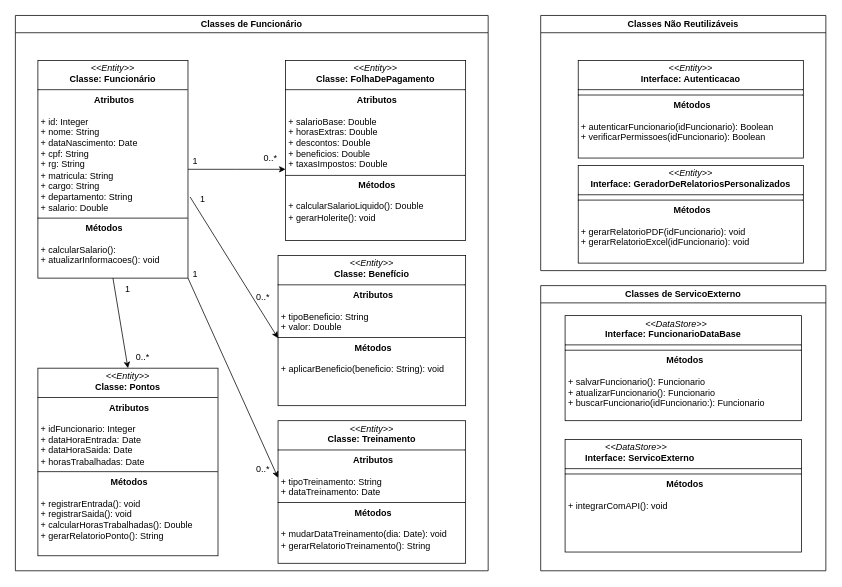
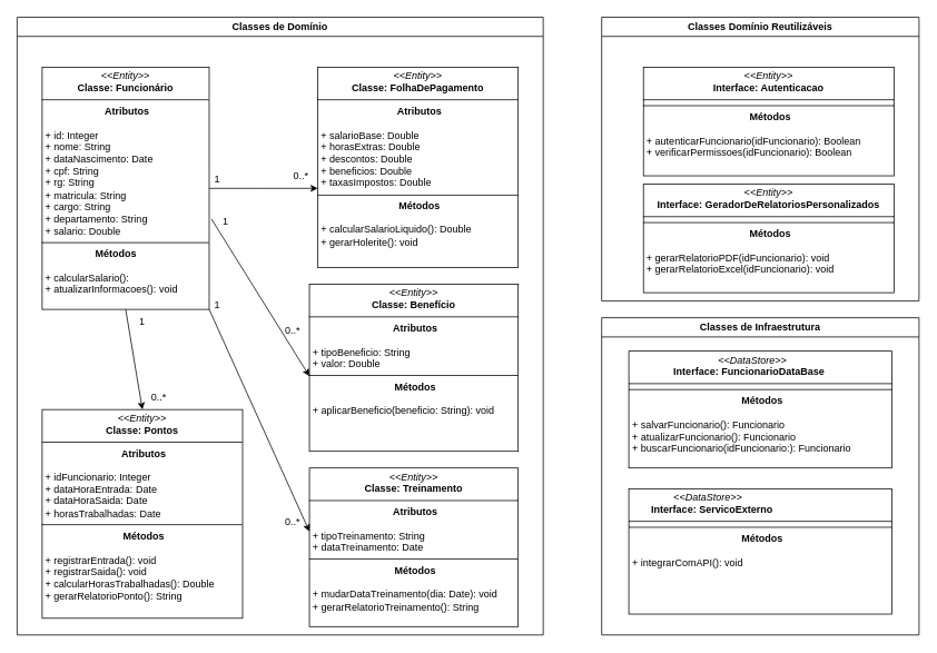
  <mxCell id="0" />
  <mxCell id="1" parent="0" />
  <mxCell id="2" value="" style="edgeStyle=orthogonalEdgeStyle;rounded=0;orthogonalLoop=1;jettySize=auto;html=1;" edge="1" parent="1" source="3"><mxGeometry relative="1" as="geometry"><mxPoint x="380" y="225" as="targetPoint" /></mxGeometry></mxCell>
  <mxCell id="3" value="&lt;p style=&quot;margin:0px;margin-top:4px;text-align:center;&quot;&gt;&lt;i&gt;&amp;lt;&amp;lt;Entity&amp;gt;&amp;gt;&lt;/i&gt;&lt;br&gt;&lt;b&gt;Classe: Funcionário&lt;/b&gt;&lt;br&gt;&lt;/p&gt;&lt;hr size=&quot;1&quot; style=&quot;border-style:solid;&quot;&gt;&lt;p align=&quot;center&quot; style=&quot;margin:0px;margin-left:4px;&quot;&gt;&lt;b&gt;Atributos&lt;/b&gt;&lt;/p&gt;&lt;p align=&quot;center&quot; style=&quot;margin:0px;margin-left:4px;&quot;&gt;&lt;b&gt;&lt;br&gt;&lt;/b&gt;&lt;/p&gt;&lt;p style=&quot;margin:0px;margin-left:4px;&quot;&gt;+ id: Integer&lt;br&gt;&lt;/p&gt;&lt;p style=&quot;margin:0px;margin-left:4px;&quot;&gt;+ nome: String&lt;/p&gt;&lt;p style=&quot;margin:0px;margin-left:4px;&quot;&gt;+ dataNascimento: Date&lt;/p&gt;&lt;p style=&quot;margin:0px;margin-left:4px;&quot;&gt;+ cpf: String&lt;/p&gt;&lt;p style=&quot;margin:0px;margin-left:4px;&quot;&gt;+ rg: String&lt;/p&gt;&lt;p style=&quot;margin:0px;margin-left:4px;&quot;&gt;+ matricula: String&lt;/p&gt;&lt;p style=&quot;margin:0px;margin-left:4px;&quot;&gt;+ cargo: String&lt;/p&gt;&lt;p style=&quot;margin:0px;margin-left:4px;&quot;&gt;+ departamento: String&lt;br&gt;+ salario: Double&lt;br&gt;&lt;/p&gt;&lt;hr size=&quot;1&quot; style=&quot;border-style:solid;&quot;&gt;&lt;p style=&quot;margin:0px;margin-left:4px;&quot;&gt;&lt;span style=&quot;white-space: pre;&quot;&gt;&#09;&lt;/span&gt;&lt;span style=&quot;white-space: pre;&quot;&gt;&#09;  &lt;/span&gt;&lt;b&gt;Métodos&lt;/b&gt;&lt;/p&gt;&lt;p style=&quot;margin:0px;margin-left:4px;&quot;&gt;&lt;br&gt;&lt;/p&gt;&lt;p style=&quot;margin:0px;margin-left:4px;&quot;&gt;+ calcularSalario():&lt;/p&gt;&lt;p style=&quot;margin:0px;margin-left:4px;&quot;&gt;+ atualizarInformacoes(): void&lt;/p&gt;" style="verticalAlign=top;align=left;overflow=fill;html=1;whiteSpace=wrap;" vertex="1" parent="1"><mxGeometry x="50" y="80" width="200" height="290" as="geometry" /></mxCell>
  <mxCell id="4" value="&lt;p style=&quot;margin:0px;margin-top:4px;text-align:center;&quot;&gt;&lt;i&gt;&amp;lt;&amp;lt;Entity&amp;gt;&amp;gt;&lt;/i&gt;&lt;br&gt;&lt;b&gt;Classe: FolhaDePagamento&lt;/b&gt;&lt;/p&gt;&lt;hr size=&quot;1&quot; style=&quot;border-style:solid;&quot;&gt;&lt;p align=&quot;center&quot; style=&quot;margin:0px;margin-left:4px;&quot;&gt;&lt;b&gt;Atributos&lt;/b&gt;&lt;/p&gt;&lt;p style=&quot;margin:0px;margin-left:4px;&quot;&gt;&lt;br&gt;&lt;/p&gt;&lt;p style=&quot;margin:0px;margin-left:4px;&quot;&gt;+&amp;nbsp;salarioBase: Double&lt;/p&gt;&lt;p style=&quot;margin:0px;margin-left:4px;&quot;&gt;+&amp;nbsp;horasExtras: Double&lt;/p&gt;&lt;p style=&quot;margin:0px;margin-left:4px;&quot;&gt;+&amp;nbsp;descontos: Double&lt;/p&gt;&lt;p style=&quot;margin:0px;margin-left:4px;&quot;&gt;+&amp;nbsp;beneficios: Double&lt;/p&gt;&lt;p style=&quot;margin:0px;margin-left:4px;&quot;&gt;+ taxasImpostos: Double&lt;br&gt;&lt;/p&gt;&lt;hr size=&quot;1&quot; style=&quot;border-style:solid;&quot;&gt;&lt;p align=&quot;center&quot; style=&quot;margin:0px;margin-left:4px;&quot;&gt;&lt;b&gt;Métodos&lt;/b&gt;&lt;/p&gt;&lt;p style=&quot;margin:0px;margin-left:4px;&quot;&gt;&lt;br&gt;&lt;/p&gt;&lt;p style=&quot;margin:0px;margin-left:4px;&quot;&gt;+&amp;nbsp;calcularSalarioLiquido(): Double&lt;br&gt;&lt;/p&gt;&lt;p style=&quot;margin:0px;margin-left:4px;&quot;&gt;+&amp;nbsp;gerarHolerite(): void&lt;/p&gt;" style="verticalAlign=top;align=left;overflow=fill;html=1;whiteSpace=wrap;" vertex="1" parent="1"><mxGeometry x="380" y="80" width="240" height="240" as="geometry" /></mxCell>
  <mxCell id="5" value="&lt;p style=&quot;margin:0px;margin-top:4px;text-align:center;&quot;&gt;&lt;i&gt;&amp;lt;&amp;lt;Entity&amp;gt;&amp;gt;&lt;/i&gt;&lt;br&gt;&lt;b&gt;Classe: Benefício&lt;/b&gt;&lt;/p&gt;&lt;hr size=&quot;1&quot; style=&quot;border-style:solid;&quot;&gt;&lt;p align=&quot;center&quot; style=&quot;margin:0px;margin-left:4px;&quot;&gt;&lt;b&gt;Atributos&lt;/b&gt;&lt;/p&gt;&lt;p style=&quot;margin:0px;margin-left:4px;&quot;&gt;&lt;br&gt;&lt;/p&gt;&lt;p style=&quot;margin:0px;margin-left:4px;&quot;&gt;+ tipoBeneficio: String&lt;/p&gt;&lt;p style=&quot;margin:0px;margin-left:4px;&quot;&gt;+ valor: Double&lt;/p&gt;&lt;hr size=&quot;1&quot; style=&quot;border-style:solid;&quot;&gt;&lt;p align=&quot;center&quot; style=&quot;margin:0px;margin-left:4px;&quot;&gt;&lt;b&gt;Métodos&lt;/b&gt;&lt;/p&gt;&lt;p style=&quot;margin:0px;margin-left:4px;&quot;&gt;&lt;br&gt;&lt;/p&gt;&lt;p style=&quot;margin:0px;margin-left:4px;&quot;&gt;+ aplicarBeneficio(beneficio: String): void&lt;/p&gt;" style="verticalAlign=top;align=left;overflow=fill;html=1;whiteSpace=wrap;" vertex="1" parent="1"><mxGeometry x="370" y="340" width="250" height="200" as="geometry" /></mxCell>
  <mxCell id="6" value="1" style="text;html=1;align=center;verticalAlign=middle;whiteSpace=wrap;rounded=0;" vertex="1" parent="1"><mxGeometry x="250" y="210" width="20" height="10" as="geometry" /></mxCell>
  <mxCell id="7" value="&lt;p style=&quot;margin:0px;margin-top:4px;text-align:center;&quot;&gt;&lt;i&gt;&amp;lt;&amp;lt;Entity&amp;gt;&amp;gt;&lt;/i&gt;&lt;br&gt;&lt;b&gt;Classe: Treinamento&lt;/b&gt;&lt;/p&gt;&lt;hr size=&quot;1&quot; style=&quot;border-style:solid;&quot;&gt;&lt;p align=&quot;center&quot; style=&quot;margin:0px;margin-left:4px;&quot;&gt;&lt;b&gt;Atributos&lt;/b&gt;&lt;/p&gt;&lt;p style=&quot;margin:0px;margin-left:4px;&quot;&gt;&lt;br&gt;&lt;/p&gt;&lt;p style=&quot;margin:0px;margin-left:4px;&quot;&gt;+ tipoTreinamento: String&lt;/p&gt;&lt;p style=&quot;margin:0px;margin-left:4px;&quot;&gt;+ dataTreinamento: Date&lt;/p&gt;&lt;hr size=&quot;1&quot; style=&quot;border-style:solid;&quot;&gt;&lt;p align=&quot;center&quot; style=&quot;margin:0px;margin-left:4px;&quot;&gt;&lt;b&gt;Métodos&lt;/b&gt;&lt;/p&gt;&lt;p style=&quot;margin:0px;margin-left:4px;&quot;&gt;&lt;br&gt;&lt;/p&gt;&lt;p style=&quot;margin:0px;margin-left:4px;&quot;&gt;+ mudarDataTreinamento(dia: Date): void&lt;/p&gt;&lt;p style=&quot;margin:0px;margin-left:4px;&quot;&gt;+ gerarRelatorioTreinamento(): String&lt;br&gt;&lt;/p&gt;" style="verticalAlign=top;align=left;overflow=fill;html=1;whiteSpace=wrap;" vertex="1" parent="1"><mxGeometry x="370" y="560" width="250" height="190" as="geometry" /></mxCell>
  <mxCell id="8" value="" style="endArrow=classic;html=1;rounded=0;entryX=0;entryY=0.4;entryDx=0;entryDy=0;entryPerimeter=0;" edge="1" parent="1" target="7"><mxGeometry width="50" height="50" relative="1" as="geometry"><mxPoint x="250" y="370" as="sourcePoint" /><mxPoint x="400" y="430" as="targetPoint" /></mxGeometry></mxCell>
  <mxCell id="9" value="" style="endArrow=classic;html=1;rounded=0;entryX=0;entryY=0.55;entryDx=0;entryDy=0;entryPerimeter=0;exitX=1.014;exitY=0.627;exitDx=0;exitDy=0;exitPerimeter=0;" edge="1" parent="1" source="3" target="5"><mxGeometry width="50" height="50" relative="1" as="geometry"><mxPoint x="350" y="480" as="sourcePoint" /><mxPoint x="400" y="430" as="targetPoint" /></mxGeometry></mxCell>
- <mxCell id="10" value="Classes de Funcionário" style="swimlane;whiteSpace=wrap;html=1;" vertex="1" parent="1"><mxGeometry x="20" y="20" width="630" height="740" as="geometry" /></mxCell>
+ <mxCell id="10" value="Classes de Domínio" style="swimlane;whiteSpace=wrap;html=1;" vertex="1" parent="1"><mxGeometry x="20" y="20" width="630" height="740" as="geometry" /></mxCell>
  <mxCell id="11" value="&lt;p style=&quot;margin:0px;margin-top:4px;text-align:center;&quot;&gt;&lt;i&gt;&amp;lt;&amp;lt;Entity&amp;gt;&amp;gt;&lt;/i&gt;&lt;br&gt;&lt;b&gt;Classe: Pontos&lt;/b&gt;&lt;br&gt;&lt;/p&gt;&lt;hr size=&quot;1&quot; style=&quot;border-style:solid;&quot;&gt;&lt;p align=&quot;center&quot; style=&quot;margin:0px;margin-left:4px;&quot;&gt;&lt;b&gt;Atributos&lt;/b&gt;&lt;/p&gt;&lt;p align=&quot;center&quot; style=&quot;margin:0px;margin-left:4px;&quot;&gt;&lt;b&gt;&lt;br&gt;&lt;/b&gt;&lt;/p&gt;&lt;p style=&quot;margin:0px;margin-left:4px;&quot;&gt;+ idFuncionario: Integer&lt;br&gt;&lt;/p&gt;&lt;p style=&quot;margin:0px;margin-left:4px;&quot;&gt;+&amp;nbsp;dataHoraEntrada: Date&lt;/p&gt;&lt;p style=&quot;margin:0px;margin-left:4px;&quot;&gt;+&amp;nbsp;dataHoraSaida: Date&lt;/p&gt;&lt;p style=&quot;margin:0px;margin-left:4px;&quot;&gt;+&amp;nbsp;horasTrabalhadas: Date&lt;/p&gt;&lt;hr size=&quot;1&quot; style=&quot;border-style:solid;&quot;&gt;&lt;p align=&quot;center&quot; style=&quot;margin:0px;margin-left:4px;&quot;&gt;&lt;b&gt;Métodos&lt;/b&gt;&lt;/p&gt;&lt;p style=&quot;margin:0px;margin-left:4px;&quot;&gt;&lt;br&gt;&lt;/p&gt;&lt;p style=&quot;margin:0px;margin-left:4px;&quot;&gt;+ registrarEntrada(): void&lt;b&gt; &lt;/b&gt;&lt;/p&gt;&lt;p style=&quot;margin:0px;margin-left:4px;&quot;&gt;+&amp;nbsp;registrarSaida(): void&lt;/p&gt;&lt;p style=&quot;margin:0px;margin-left:4px;&quot;&gt;+ calcularHorasTrabalhadas(): Double&lt;/p&gt;&lt;p style=&quot;margin:0px;margin-left:4px;&quot;&gt;+ gerarRelatorioPonto(): String&lt;br&gt;&lt;/p&gt;" style="verticalAlign=top;align=left;overflow=fill;html=1;whiteSpace=wrap;" vertex="1" parent="10"><mxGeometry x="30" y="470" width="240" height="250" as="geometry" /></mxCell>
  <mxCell id="12" value="0..*" style="text;html=1;align=center;verticalAlign=middle;whiteSpace=wrap;rounded=0;" vertex="1" parent="10"><mxGeometry x="160" y="450" width="20" height="10" as="geometry" /></mxCell>
  <mxCell id="13" value="1" style="text;html=1;align=center;verticalAlign=middle;whiteSpace=wrap;rounded=0;" vertex="1" parent="10"><mxGeometry x="140" y="360" width="20" height="10" as="geometry" /></mxCell>
  <mxCell id="14" value="1" style="text;html=1;align=center;verticalAlign=middle;whiteSpace=wrap;rounded=0;" vertex="1" parent="10"><mxGeometry x="230" y="340" width="20" height="10" as="geometry" /></mxCell>
  <mxCell id="15" value="1" style="text;html=1;align=center;verticalAlign=middle;whiteSpace=wrap;rounded=0;" vertex="1" parent="10"><mxGeometry x="240" y="240" width="20" height="10" as="geometry" /></mxCell>
  <mxCell id="16" value="0..*" style="text;html=1;align=center;verticalAlign=middle;whiteSpace=wrap;rounded=0;" vertex="1" parent="10"><mxGeometry x="330" y="185" width="20" height="10" as="geometry" /></mxCell>
  <mxCell id="17" value="0..*" style="text;html=1;align=center;verticalAlign=middle;whiteSpace=wrap;rounded=0;" vertex="1" parent="10"><mxGeometry x="320" y="600" width="20" height="10" as="geometry" /></mxCell>
  <mxCell id="18" value="0..*" style="text;html=1;align=center;verticalAlign=middle;whiteSpace=wrap;rounded=0;" vertex="1" parent="10"><mxGeometry x="320" y="370" width="20" height="10" as="geometry" /></mxCell>
  <mxCell id="19" value="" style="endArrow=classic;html=1;rounded=0;entryX=0.5;entryY=0;entryDx=0;entryDy=0;exitX=0.5;exitY=1;exitDx=0;exitDy=0;" edge="1" parent="1" source="3" target="11"><mxGeometry width="50" height="50" relative="1" as="geometry"><mxPoint x="240" y="390" as="sourcePoint" /><mxPoint x="290" y="340" as="targetPoint" /></mxGeometry></mxCell>
- <mxCell id="20" value="Classes de ServicoExterno" style="swimlane;whiteSpace=wrap;html=1;" vertex="1" parent="1"><mxGeometry x="720" y="380" width="380" height="380" as="geometry" /></mxCell>
+ <mxCell id="20" value="Classes de Infraestrutura" style="swimlane;whiteSpace=wrap;html=1;" vertex="1" parent="1"><mxGeometry x="720" y="380" width="380" height="380" as="geometry" /></mxCell>
  <mxCell id="21" value="&lt;p style=&quot;margin: 4px 0px 0px;&quot;&gt;&lt;i&gt;&lt;span style=&quot;white-space: pre;&quot;&gt;&#09;&lt;/span&gt;&lt;span style=&quot;white-space: pre;&quot;&gt;&#09;&lt;/span&gt;&lt;span style=&quot;white-space: pre;&quot;&gt;&#09;&lt;/span&gt;&lt;span style=&quot;white-space: pre;&quot;&gt;&#09;&lt;/span&gt;&amp;lt;&amp;lt;DataStore&amp;gt;&amp;gt;&lt;/i&gt;&lt;br&gt;&lt;b&gt;&lt;span style=&quot;white-space: pre;&quot;&gt;&#09;&lt;/span&gt;&lt;span style=&quot;white-space: pre;&quot;&gt;&#09;&lt;/span&gt;Interface: FuncionarioDataBase&lt;/b&gt;&lt;/p&gt;&lt;hr size=&quot;1&quot; style=&quot;border-style:solid;&quot;&gt;&lt;hr size=&quot;1&quot; style=&quot;border-style:solid;&quot;&gt;&lt;p align=&quot;center&quot; style=&quot;margin:0px;margin-left:4px;&quot;&gt;&lt;b&gt;Métodos&lt;/b&gt;&lt;/p&gt;&lt;p style=&quot;margin:0px;margin-left:4px;&quot;&gt;&lt;br&gt;&lt;/p&gt;&lt;p style=&quot;margin:0px;margin-left:4px;&quot;&gt;+&amp;nbsp;salvarFuncionario(): Funcionario&lt;/p&gt;&lt;p style=&quot;margin:0px;margin-left:4px;&quot;&gt;+&amp;nbsp;atualizarFuncionario(): Funcionario&lt;/p&gt;&lt;p style=&quot;margin:0px;margin-left:4px;&quot;&gt;+&amp;nbsp;buscarFuncionario(idFuncionario:): Funcionario&lt;/p&gt;" style="verticalAlign=top;align=left;overflow=fill;html=1;whiteSpace=wrap;" vertex="1" parent="20"><mxGeometry x="32.5" y="40" width="315" height="140" as="geometry" /></mxCell>
  <mxCell id="22" value="&lt;p style=&quot;margin: 4px 0px 0px;&quot;&gt;&lt;i&gt;&lt;span style=&quot;white-space: pre;&quot;&gt;&#09;&lt;/span&gt;&lt;span style=&quot;white-space: pre;&quot;&gt;&#09;&lt;/span&gt;&amp;lt;&amp;lt;DataStore&amp;gt;&amp;gt;&lt;/i&gt;&lt;br&gt;&lt;b&gt;&lt;span style=&quot;white-space: pre;&quot;&gt;&#09;&lt;/span&gt;Interface: ServicoExterno&lt;/b&gt;&lt;/p&gt;&lt;hr size=&quot;1&quot; style=&quot;border-style:solid;&quot;&gt;&lt;hr size=&quot;1&quot; style=&quot;border-style:solid;&quot;&gt;&lt;p align=&quot;center&quot; style=&quot;margin:0px;margin-left:4px;&quot;&gt;&lt;b&gt;Métodos&lt;/b&gt;&lt;/p&gt;&lt;p style=&quot;margin:0px;margin-left:4px;&quot;&gt;&lt;br&gt;&lt;/p&gt;&lt;p style=&quot;margin:0px;margin-left:4px;&quot;&gt;+&amp;nbsp;integrarComAPI(): void&lt;/p&gt;" style="verticalAlign=top;align=left;overflow=fill;html=1;whiteSpace=wrap;" vertex="1" parent="20"><mxGeometry x="32.5" y="205" width="315" height="150" as="geometry" /></mxCell>
  <mxCell id="23" value="&lt;p style=&quot;margin:0px;margin-top:4px;text-align:center;&quot;&gt;&lt;i&gt;&amp;lt;&amp;lt;Entity&amp;gt;&amp;gt;&lt;/i&gt;&lt;br&gt;&lt;b&gt;Interface: Autenticacao&lt;/b&gt;&lt;/p&gt;&lt;hr size=&quot;1&quot; style=&quot;border-style:solid;&quot;&gt;&lt;hr size=&quot;1&quot; style=&quot;border-style:solid;&quot;&gt;&lt;p align=&quot;center&quot; style=&quot;margin:0px;margin-left:4px;&quot;&gt;&lt;b&gt;Métodos&lt;/b&gt;&lt;/p&gt;&lt;p style=&quot;margin:0px;margin-left:4px;&quot;&gt;&lt;br&gt;&lt;/p&gt;&lt;p style=&quot;margin:0px;margin-left:4px;&quot;&gt;+&amp;nbsp;autenticarFuncionario(idFuncionario): Boolean&lt;/p&gt;&lt;p style=&quot;margin:0px;margin-left:4px;&quot;&gt;+&amp;nbsp;verificarPermissoes(idFuncionario): Boolean&lt;br&gt;&lt;/p&gt;" style="verticalAlign=top;align=left;overflow=fill;html=1;whiteSpace=wrap;" vertex="1" parent="1"><mxGeometry x="770" y="80" width="300" height="130" as="geometry" /></mxCell>
- <mxCell id="24" value="Classes Não Reutilizáveis" style="swimlane;whiteSpace=wrap;html=1;" vertex="1" parent="1"><mxGeometry x="720" y="20" width="380" height="340" as="geometry" /></mxCell>
+ <mxCell id="24" value="Classes Domínio Reutilizáveis" style="swimlane;whiteSpace=wrap;html=1;" vertex="1" parent="1"><mxGeometry x="720" y="20" width="380" height="340" as="geometry" /></mxCell>
  <mxCell id="25" value="&lt;p style=&quot;margin:0px;margin-top:4px;text-align:center;&quot;&gt;&lt;i&gt;&amp;lt;&amp;lt;Entity&amp;gt;&amp;gt;&lt;/i&gt;&lt;br&gt;&lt;b&gt;Interface: GeradorDeRelatoriosPersonalizados&lt;/b&gt;&lt;/p&gt;&lt;hr size=&quot;1&quot; style=&quot;border-style:solid;&quot;&gt;&lt;hr size=&quot;1&quot; style=&quot;border-style:solid;&quot;&gt;&lt;p align=&quot;center&quot; style=&quot;margin:0px;margin-left:4px;&quot;&gt;&lt;b&gt;Métodos&lt;/b&gt;&lt;/p&gt;&lt;p style=&quot;margin:0px;margin-left:4px;&quot;&gt;&lt;br&gt;&lt;/p&gt;&lt;p style=&quot;margin:0px;margin-left:4px;&quot;&gt;+&amp;nbsp;gerarRelatorioPDF(idFuncionario): void&lt;br&gt;&lt;/p&gt;&lt;p style=&quot;margin:0px;margin-left:4px;&quot;&gt;+&amp;nbsp;gerarRelatorioExcel(idFuncionario): void&lt;br&gt;&lt;/p&gt;" style="verticalAlign=top;align=left;overflow=fill;html=1;whiteSpace=wrap;" vertex="1" parent="24"><mxGeometry x="50" y="200" width="300" height="130" as="geometry" /></mxCell>
